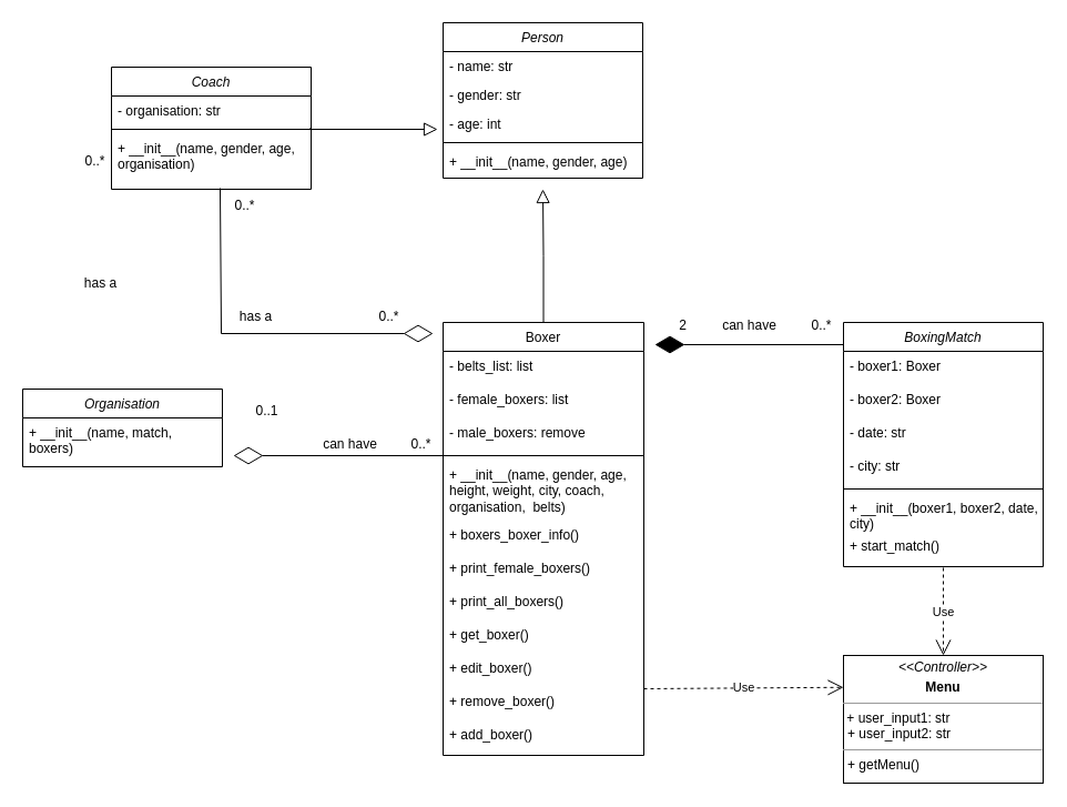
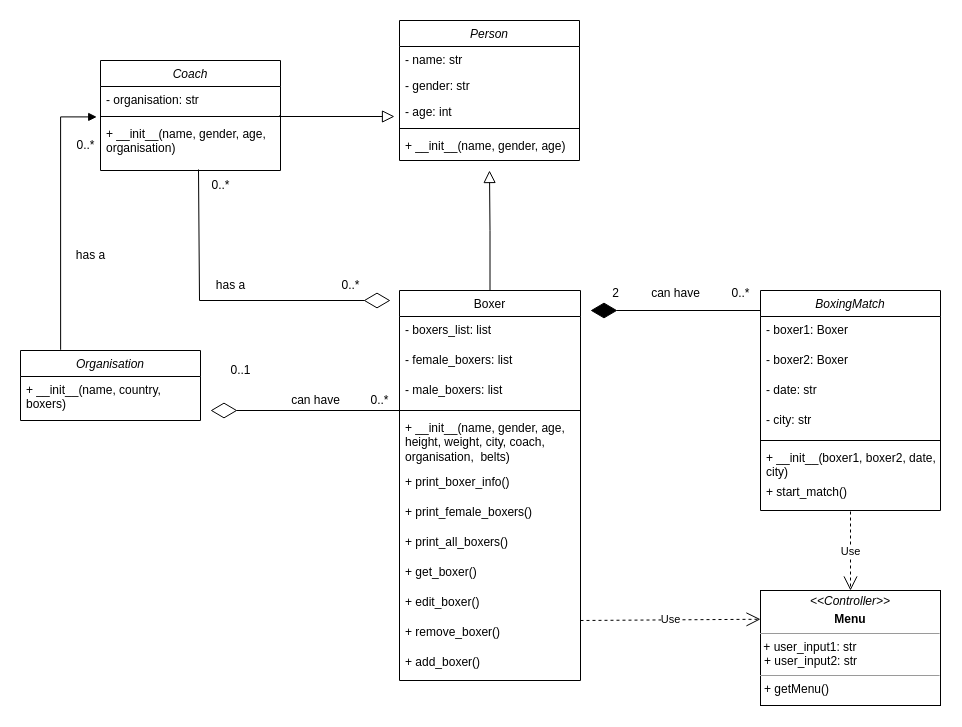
  <mxCell id="0" />
  <mxCell id="1" parent="0" />
  <mxCell id="2" value="" style="endArrow=block;endSize=10;endFill=0;shadow=0;strokeWidth=1;rounded=0;edgeStyle=elbowEdgeStyle;elbow=vertical;exitX=0.5;exitY=0;exitDx=0;exitDy=0;" parent="1" source="3" edge="1"><mxGeometry width="160" relative="1" as="geometry"><mxPoint x="440" y="650" as="sourcePoint" /><mxPoint x="489" y="170" as="targetPoint" /></mxGeometry></mxCell>
  <mxCell id="3" value="Boxer" style="swimlane;fontStyle=0;align=center;verticalAlign=top;childLayout=stackLayout;horizontal=1;startSize=26;horizontalStack=0;resizeParent=1;resizeLast=0;collapsible=1;marginBottom=0;rounded=0;shadow=0;strokeWidth=1;" parent="1" vertex="1"><mxGeometry x="399" width="181" height="390" as="geometry" y="290"><mxRectangle x="550" y="140" width="160" height="26" as="alternateBounds" /></mxGeometry></mxCell>
- <mxCell id="4" value="- belts_list: list" style="text;align=left;verticalAlign=top;spacingLeft=4;spacingRight=4;overflow=hidden;rotatable=0;points=[[0,0.5],[1,0.5]];portConstraint=eastwest;rounded=0;shadow=0;html=0;" parent="3" vertex="1"><mxGeometry y="26" width="181" height="30" as="geometry" /></mxCell>
+ <mxCell id="4" value="- boxers_list: list" style="text;align=left;verticalAlign=top;spacingLeft=4;spacingRight=4;overflow=hidden;rotatable=0;points=[[0,0.5],[1,0.5]];portConstraint=eastwest;rounded=0;shadow=0;html=0;" parent="3" vertex="1"><mxGeometry y="26" width="181" height="30" as="geometry" /></mxCell>
  <mxCell id="5" value="- female_boxers: list" style="text;align=left;verticalAlign=top;spacingLeft=4;spacingRight=4;overflow=hidden;rotatable=0;points=[[0,0.5],[1,0.5]];portConstraint=eastwest;rounded=0;shadow=0;html=0;" parent="3" vertex="1"><mxGeometry y="56" width="181" height="30" as="geometry" /></mxCell>
- <mxCell id="6" value="- male_boxers: remove" style="text;align=left;verticalAlign=top;spacingLeft=4;spacingRight=4;overflow=hidden;rotatable=0;points=[[0,0.5],[1,0.5]];portConstraint=eastwest;rounded=0;shadow=0;html=0;" parent="3" vertex="1"><mxGeometry y="86" width="181" height="30" as="geometry" /></mxCell>
+ <mxCell id="6" value="- male_boxers: list" style="text;align=left;verticalAlign=top;spacingLeft=4;spacingRight=4;overflow=hidden;rotatable=0;points=[[0,0.5],[1,0.5]];portConstraint=eastwest;rounded=0;shadow=0;html=0;" parent="3" vertex="1"><mxGeometry y="86" width="181" height="30" as="geometry" /></mxCell>
  <mxCell id="7" value="" style="line;html=1;strokeWidth=1;align=left;verticalAlign=middle;spacingTop=-1;spacingLeft=3;spacingRight=3;rotatable=0;labelPosition=right;points=[];portConstraint=eastwest;" parent="3" vertex="1"><mxGeometry y="116" width="181" height="8" as="geometry" /></mxCell>
  <mxCell id="8" value="+ __init__(name, gender, age, height, weight, city, coach, organisation,  belts)" style="text;align=left;verticalAlign=top;spacingLeft=4;spacingRight=4;overflow=hidden;rotatable=0;points=[[0,0.5],[1,0.5]];portConstraint=eastwest;rounded=0;shadow=0;html=0;whiteSpace=wrap;" parent="3" vertex="1"><mxGeometry y="124" width="181" height="54" as="geometry" /></mxCell>
- <mxCell id="9" value="+ boxers_boxer_info()" style="text;align=left;verticalAlign=top;spacingLeft=4;spacingRight=4;overflow=hidden;rotatable=0;points=[[0,0.5],[1,0.5]];portConstraint=eastwest;rounded=0;shadow=0;html=0;" vertex="1" parent="3"><mxGeometry y="178" width="181" height="30" as="geometry" /></mxCell>
+ <mxCell id="9" value="+ print_boxer_info()" style="text;align=left;verticalAlign=top;spacingLeft=4;spacingRight=4;overflow=hidden;rotatable=0;points=[[0,0.5],[1,0.5]];portConstraint=eastwest;rounded=0;shadow=0;html=0;" vertex="1" parent="3"><mxGeometry y="178" width="181" height="30" as="geometry" /></mxCell>
  <mxCell id="10" value="+ print_female_boxers()" style="text;align=left;verticalAlign=top;spacingLeft=4;spacingRight=4;overflow=hidden;rotatable=0;points=[[0,0.5],[1,0.5]];portConstraint=eastwest;rounded=0;shadow=0;html=0;" parent="3" vertex="1"><mxGeometry y="208" width="181" height="30" as="geometry" /></mxCell>
  <mxCell id="11" value="+ print_all_boxers()  " style="text;align=left;verticalAlign=top;spacingLeft=4;spacingRight=4;overflow=hidden;rotatable=0;points=[[0,0.5],[1,0.5]];portConstraint=eastwest;rounded=0;shadow=0;html=0;" parent="3" vertex="1"><mxGeometry y="238" width="181" height="30" as="geometry" /></mxCell>
  <mxCell id="12" value="+ get_boxer()" style="text;align=left;verticalAlign=top;spacingLeft=4;spacingRight=4;overflow=hidden;rotatable=0;points=[[0,0.5],[1,0.5]];portConstraint=eastwest;rounded=0;shadow=0;html=0;" parent="3" vertex="1"><mxGeometry y="268" width="181" height="30" as="geometry" /></mxCell>
  <mxCell id="13" value="+ edit_boxer() " style="text;align=left;verticalAlign=top;spacingLeft=4;spacingRight=4;overflow=hidden;rotatable=0;points=[[0,0.5],[1,0.5]];portConstraint=eastwest;rounded=0;shadow=0;html=0;" parent="3" vertex="1"><mxGeometry y="298" width="181" height="30" as="geometry" /></mxCell>
  <mxCell id="14" value="+ remove_boxer()" style="text;align=left;verticalAlign=top;spacingLeft=4;spacingRight=4;overflow=hidden;rotatable=0;points=[[0,0.5],[1,0.5]];portConstraint=eastwest;rounded=0;shadow=0;html=0;" parent="3" vertex="1"><mxGeometry y="328" width="181" height="30" as="geometry" /></mxCell>
  <mxCell id="15" value="+ add_boxer()" style="text;align=left;verticalAlign=top;spacingLeft=4;spacingRight=4;overflow=hidden;rotatable=0;points=[[0,0.5],[1,0.5]];portConstraint=eastwest;rounded=0;shadow=0;html=0;" parent="3" vertex="1"><mxGeometry y="358" width="181" height="30" as="geometry" /></mxCell>
  <mxCell id="16" value="BoxingMatch" style="swimlane;fontStyle=2;align=center;verticalAlign=top;childLayout=stackLayout;horizontal=1;startSize=26;horizontalStack=0;resizeParent=1;resizeLast=0;collapsible=1;marginBottom=0;rounded=0;shadow=0;strokeWidth=1;" parent="1" vertex="1"><mxGeometry x="760" width="180" height="220" as="geometry" y="290"><mxRectangle x="20" y="200" width="160" height="26" as="alternateBounds" /></mxGeometry></mxCell>
  <mxCell id="17" value="- boxer1: Boxer" style="text;align=left;verticalAlign=top;spacingLeft=4;spacingRight=4;overflow=hidden;rotatable=0;points=[[0,0.5],[1,0.5]];portConstraint=eastwest;rounded=0;shadow=0;html=0;" vertex="1" parent="16"><mxGeometry y="26" width="180" height="30" as="geometry" /></mxCell>
  <mxCell id="18" value="- boxer2: Boxer" style="text;align=left;verticalAlign=top;spacingLeft=4;spacingRight=4;overflow=hidden;rotatable=0;points=[[0,0.5],[1,0.5]];portConstraint=eastwest;rounded=0;shadow=0;html=0;" vertex="1" parent="16"><mxGeometry y="56" width="180" height="30" as="geometry" /></mxCell>
  <mxCell id="19" value="- date: str" style="text;align=left;verticalAlign=top;spacingLeft=4;spacingRight=4;overflow=hidden;rotatable=0;points=[[0,0.5],[1,0.5]];portConstraint=eastwest;rounded=0;shadow=0;html=0;" vertex="1" parent="16"><mxGeometry y="86" width="180" height="30" as="geometry" /></mxCell>
  <mxCell id="20" value="- city: str" style="text;align=left;verticalAlign=top;spacingLeft=4;spacingRight=4;overflow=hidden;rotatable=0;points=[[0,0.5],[1,0.5]];portConstraint=eastwest;rounded=0;shadow=0;html=0;" vertex="1" parent="16"><mxGeometry y="116" width="180" height="30" as="geometry" /></mxCell>
  <mxCell id="21" value="" style="line;html=1;strokeWidth=1;align=left;verticalAlign=middle;spacingTop=-1;spacingLeft=3;spacingRight=3;rotatable=0;labelPosition=right;points=[];portConstraint=eastwest;" vertex="1" parent="16"><mxGeometry y="146" width="180" height="8" as="geometry" /></mxCell>
  <mxCell id="22" value="+ __init__(boxer1, boxer2, date, city)" style="text;align=left;verticalAlign=top;spacingLeft=4;spacingRight=4;overflow=hidden;rotatable=0;points=[[0,0.5],[1,0.5]];portConstraint=eastwest;rounded=0;shadow=0;html=0;whiteSpace=wrap;" vertex="1" parent="16"><mxGeometry y="154" width="180" height="34" as="geometry" /></mxCell>
  <mxCell id="23" value="+ start_match() " style="text;align=left;verticalAlign=top;spacingLeft=4;spacingRight=4;overflow=hidden;rotatable=0;points=[[0,0.5],[1,0.5]];portConstraint=eastwest;" parent="16" vertex="1"><mxGeometry y="188" width="180" height="32" as="geometry" /></mxCell>
  <mxCell id="24" value="Coach" style="swimlane;fontStyle=2;align=center;verticalAlign=top;childLayout=stackLayout;horizontal=1;startSize=26;horizontalStack=0;resizeParent=1;resizeLast=0;collapsible=1;marginBottom=0;rounded=0;shadow=0;strokeWidth=1;" parent="1" vertex="1"><mxGeometry x="100" y="60" width="180" height="110" as="geometry"><mxRectangle x="260" y="600" width="160" height="26" as="alternateBounds" /></mxGeometry></mxCell>
  <mxCell id="25" value="- organisation: str" style="text;align=left;verticalAlign=top;spacingLeft=4;spacingRight=4;overflow=hidden;rotatable=0;points=[[0,0.5],[1,0.5]];portConstraint=eastwest;rounded=0;shadow=0;html=0;" parent="24" vertex="1"><mxGeometry y="26" width="180" height="26" as="geometry" /></mxCell>
  <mxCell id="26" value="" style="line;html=1;strokeWidth=1;align=left;verticalAlign=middle;spacingTop=-1;spacingLeft=3;spacingRight=3;rotatable=0;labelPosition=right;points=[];portConstraint=eastwest;" parent="24" vertex="1"><mxGeometry y="52" width="180" height="8" as="geometry" /></mxCell>
  <mxCell id="27" value="+ __init__(name, gender, age, organisation)" style="text;align=left;verticalAlign=top;spacingLeft=4;spacingRight=4;overflow=hidden;rotatable=0;points=[[0,0.5],[1,0.5]];portConstraint=eastwest;whiteSpace=wrap;" parent="24" vertex="1"><mxGeometry y="60" width="180" height="38" as="geometry" /></mxCell>
  <mxCell id="28" value="Organisation" style="swimlane;fontStyle=2;align=center;verticalAlign=top;childLayout=stackLayout;horizontal=1;startSize=26;horizontalStack=0;resizeParent=1;resizeLast=0;collapsible=1;marginBottom=0;rounded=0;shadow=0;strokeWidth=1;" parent="1" vertex="1"><mxGeometry x="20" y="350" width="180" height="70" as="geometry"><mxRectangle x="260" y="600" width="160" height="26" as="alternateBounds" /></mxGeometry></mxCell>
- <mxCell id="29" value="+ __init__(name, match, boxers)" style="text;align=left;verticalAlign=top;spacingLeft=4;spacingRight=4;overflow=hidden;rotatable=0;points=[[0,0.5],[1,0.5]];portConstraint=eastwest;rounded=0;whiteSpace=wrap;" parent="28" vertex="1"><mxGeometry y="26" width="180" height="44" as="geometry" /></mxCell>
+ <mxCell id="29" value="+ __init__(name, country, boxers)" style="text;align=left;verticalAlign=top;spacingLeft=4;spacingRight=4;overflow=hidden;rotatable=0;points=[[0,0.5],[1,0.5]];portConstraint=eastwest;rounded=0;whiteSpace=wrap;" parent="28" vertex="1"><mxGeometry y="26" width="180" height="44" as="geometry" /></mxCell>
  <mxCell id="30" value="Person" style="swimlane;fontStyle=2;align=center;verticalAlign=top;childLayout=stackLayout;horizontal=1;startSize=26;horizontalStack=0;resizeParent=1;resizeLast=0;collapsible=1;marginBottom=0;rounded=0;shadow=0;strokeWidth=1;" parent="1" vertex="1"><mxGeometry x="399" y="20" width="180" height="140" as="geometry"><mxRectangle x="220" y="120" width="160" height="26" as="alternateBounds" /></mxGeometry></mxCell>
  <mxCell id="31" value="- name: str" style="text;align=left;verticalAlign=top;spacingLeft=4;spacingRight=4;overflow=hidden;rotatable=0;points=[[0,0.5],[1,0.5]];portConstraint=eastwest;" parent="30" vertex="1"><mxGeometry y="26" width="180" height="26" as="geometry" /></mxCell>
  <mxCell id="32" value="- gender: str" style="text;align=left;verticalAlign=top;spacingLeft=4;spacingRight=4;overflow=hidden;rotatable=0;points=[[0,0.5],[1,0.5]];portConstraint=eastwest;rounded=0;shadow=0;html=0;" parent="30" vertex="1"><mxGeometry y="52" width="180" height="26" as="geometry" /></mxCell>
  <mxCell id="33" value="- age: int" style="text;align=left;verticalAlign=top;spacingLeft=4;spacingRight=4;overflow=hidden;rotatable=0;points=[[0,0.5],[1,0.5]];portConstraint=eastwest;rounded=0;shadow=0;html=0;" parent="30" vertex="1"><mxGeometry y="78" width="180" height="26" as="geometry" /></mxCell>
  <mxCell id="34" value="" style="line;html=1;strokeWidth=1;align=left;verticalAlign=middle;spacingTop=-1;spacingLeft=3;spacingRight=3;rotatable=0;labelPosition=right;points=[];portConstraint=eastwest;" parent="30" vertex="1"><mxGeometry y="104" width="180" height="8" as="geometry" /></mxCell>
  <mxCell id="35" value="+ __init__(name, gender, age)    " style="text;align=left;verticalAlign=top;spacingLeft=4;spacingRight=4;overflow=hidden;rotatable=0;points=[[0,0.5],[1,0.5]];portConstraint=eastwest;whiteSpace=wrap;" parent="30" vertex="1"><mxGeometry y="112" width="180" height="28" as="geometry" /></mxCell>
  <mxCell id="36" value="" style="endArrow=block;endSize=10;endFill=0;shadow=0;strokeWidth=1;rounded=0;edgeStyle=elbowEdgeStyle;elbow=vertical;" parent="1" edge="1"><mxGeometry width="160" relative="1" as="geometry"><mxPoint x="279" y="115" as="sourcePoint" /><mxPoint x="394" y="116" as="targetPoint" /><Array as="points"><mxPoint x="334" y="116" /></Array></mxGeometry></mxCell>
  <mxCell id="37" value="&lt;p style=&quot;margin:0px;margin-top:4px;text-align:center;&quot;&gt;&lt;i&gt;&amp;lt;&amp;lt;Controller&lt;/i&gt;&lt;i style=&quot;background-color: initial;&quot;&gt;&amp;gt;&amp;gt;&lt;/i&gt;&lt;/p&gt;&lt;p style=&quot;margin:0px;margin-top:4px;text-align:center;&quot;&gt;&lt;b&gt;Menu&lt;/b&gt;&lt;/p&gt;&lt;hr size=&quot;1&quot;&gt;&amp;nbsp;+ user_input1: str&lt;p style=&quot;margin:0px;margin-left:4px;&quot;&gt;+ user_input2: str&lt;br&gt;&lt;/p&gt;&lt;hr size=&quot;1&quot;&gt;&lt;p style=&quot;margin:0px;margin-left:4px;&quot;&gt;+ getMenu()&lt;br&gt;&lt;/p&gt;" style="verticalAlign=top;align=left;overflow=fill;fontSize=12;fontFamily=Helvetica;html=1;whiteSpace=wrap;" parent="1" vertex="1"><mxGeometry x="760" y="590" width="180" height="115" as="geometry" /></mxCell>
  <mxCell id="38" value="has a" style="text;html=1;align=center;verticalAlign=middle;resizable=0;points=[];autosize=1;strokeColor=none;fillColor=none;" parent="1" vertex="1"><mxGeometry x="205" y="270" width="50" height="30" as="geometry" /></mxCell>
  <mxCell id="39" value="" style="endArrow=diamondThin;endFill=1;endSize=24;html=1;rounded=0;" parent="1" edge="1"><mxGeometry width="160" relative="1" as="geometry"><mxPoint x="760" y="310" as="sourcePoint" /><mxPoint x="590" y="310" as="targetPoint" /></mxGeometry></mxCell>
  <mxCell id="40" value="2" style="text;html=1;align=center;verticalAlign=middle;resizable=0;points=[];autosize=1;strokeColor=none;fillColor=none;" parent="1" vertex="1"><mxGeometry x="600" y="278" width="30" height="30" as="geometry" /></mxCell>
  <mxCell id="41" value="0..*" style="text;html=1;align=center;verticalAlign=middle;resizable=0;points=[];autosize=1;strokeColor=none;fillColor=none;" parent="1" vertex="1"><mxGeometry x="720" y="278" width="40" height="30" as="geometry" /></mxCell>
  <mxCell id="42" value="can have" style="text;html=1;align=center;verticalAlign=middle;resizable=0;points=[];autosize=1;strokeColor=none;fillColor=none;" parent="1" vertex="1"><mxGeometry x="640" y="278" width="70" height="30" as="geometry" /></mxCell>
  <mxCell id="43" value="0..1" style="text;html=1;align=center;verticalAlign=middle;resizable=0;points=[];autosize=1;strokeColor=none;fillColor=none;" parent="1" vertex="1"><mxGeometry x="220" y="355" width="40" height="30" as="geometry" /></mxCell>
  <mxCell id="44" value="0..*" style="text;html=1;align=center;verticalAlign=middle;resizable=0;points=[];autosize=1;strokeColor=none;fillColor=none;" parent="1" vertex="1"><mxGeometry x="359" y="385" width="40" height="30" as="geometry" /></mxCell>
  <mxCell id="45" value="can have" style="text;html=1;align=center;verticalAlign=middle;resizable=0;points=[];autosize=1;strokeColor=none;fillColor=none;" parent="1" vertex="1"><mxGeometry x="280" y="385" width="70" height="30" as="geometry" /></mxCell>
+ <mxCell id="46" value="" style="endArrow=block;endFill=1;html=1;edgeStyle=orthogonalEdgeStyle;align=left;verticalAlign=top;rounded=0;entryX=-0.021;entryY=-0.094;entryDx=0;entryDy=0;entryPerimeter=0;exitX=0.223;exitY=-0.01;exitDx=0;exitDy=0;exitPerimeter=0;" parent="1" source="28" target="27" edge="1"><mxGeometry x="-1" relative="1" as="geometry"><mxPoint x="60" y="345" as="sourcePoint" /><mxPoint x="170" y="330" as="targetPoint" /><mxPoint as="offset" /></mxGeometry></mxCell>
  <mxCell id="47" value="has a" style="text;html=1;align=center;verticalAlign=middle;resizable=0;points=[];autosize=1;strokeColor=none;fillColor=none;" parent="1" vertex="1"><mxGeometry x="65" y="240" width="50" height="30" as="geometry" /></mxCell>
  <mxCell id="48" value="0..*" style="text;html=1;align=center;verticalAlign=middle;resizable=0;points=[];autosize=1;strokeColor=none;fillColor=none;" parent="1" vertex="1"><mxGeometry x="65" y="130" width="40" height="30" as="geometry" /></mxCell>
  <mxCell id="49" value="Use" style="endArrow=open;endSize=12;dashed=1;html=1;rounded=0;entryX=0;entryY=0.25;entryDx=0;entryDy=0;" edge="1" parent="1" target="37"><mxGeometry width="160" relative="1" as="geometry"><mxPoint x="580" y="620" as="sourcePoint" /><mxPoint x="740" y="620" as="targetPoint" /></mxGeometry></mxCell>
  <mxCell id="50" value="Use" style="endArrow=open;endSize=12;dashed=1;html=1;rounded=0;entryX=0.5;entryY=0;entryDx=0;entryDy=0;" edge="1" parent="1" target="37"><mxGeometry width="160" relative="1" as="geometry"><mxPoint x="850" y="511" as="sourcePoint" /><mxPoint x="1030" y="510" as="targetPoint" /></mxGeometry></mxCell>
  <mxCell id="51" value="" style="endArrow=diamondThin;endFill=0;endSize=24;html=1;rounded=0;" edge="1" parent="1"><mxGeometry width="160" relative="1" as="geometry"><mxPoint x="198" y="169" as="sourcePoint" /><mxPoint x="390" y="300" as="targetPoint" /><Array as="points"><mxPoint x="199" y="300" /></Array></mxGeometry></mxCell>
  <mxCell id="52" value="0..*" style="text;html=1;align=center;verticalAlign=middle;resizable=0;points=[];autosize=1;strokeColor=none;fillColor=none;" vertex="1" parent="1"><mxGeometry x="200" y="170" width="40" height="30" as="geometry" /></mxCell>
  <mxCell id="53" value="0..*" style="text;html=1;align=center;verticalAlign=middle;resizable=0;points=[];autosize=1;strokeColor=none;fillColor=none;" vertex="1" parent="1"><mxGeometry x="330" y="270" width="40" height="30" as="geometry" /></mxCell>
  <mxCell id="54" value="" style="endArrow=diamondThin;endFill=0;endSize=24;html=1;rounded=0;" edge="1" parent="1" source="7"><mxGeometry width="160" relative="1" as="geometry"><mxPoint x="390" y="410" as="sourcePoint" /><mxPoint x="210" y="410" as="targetPoint" /></mxGeometry></mxCell>
